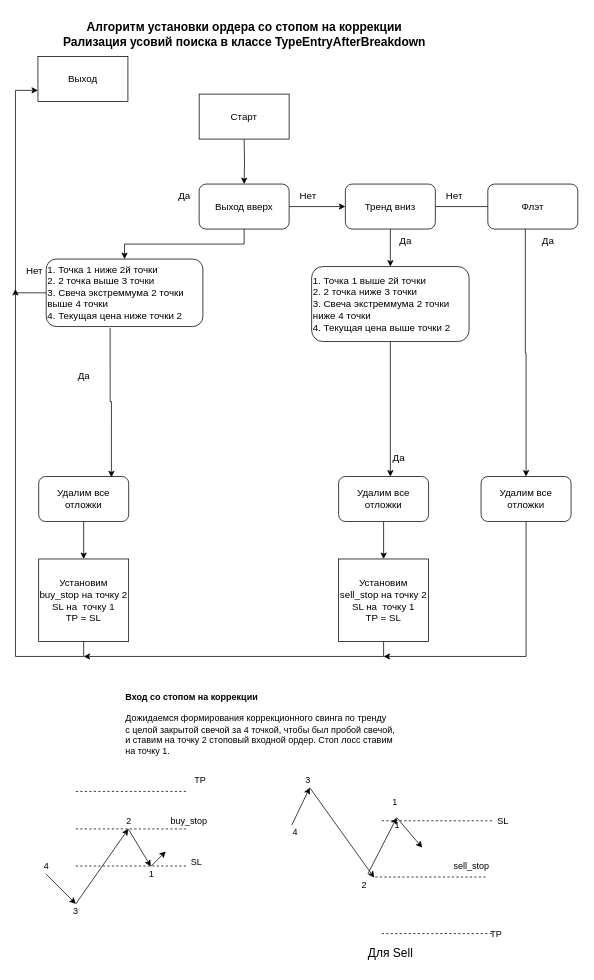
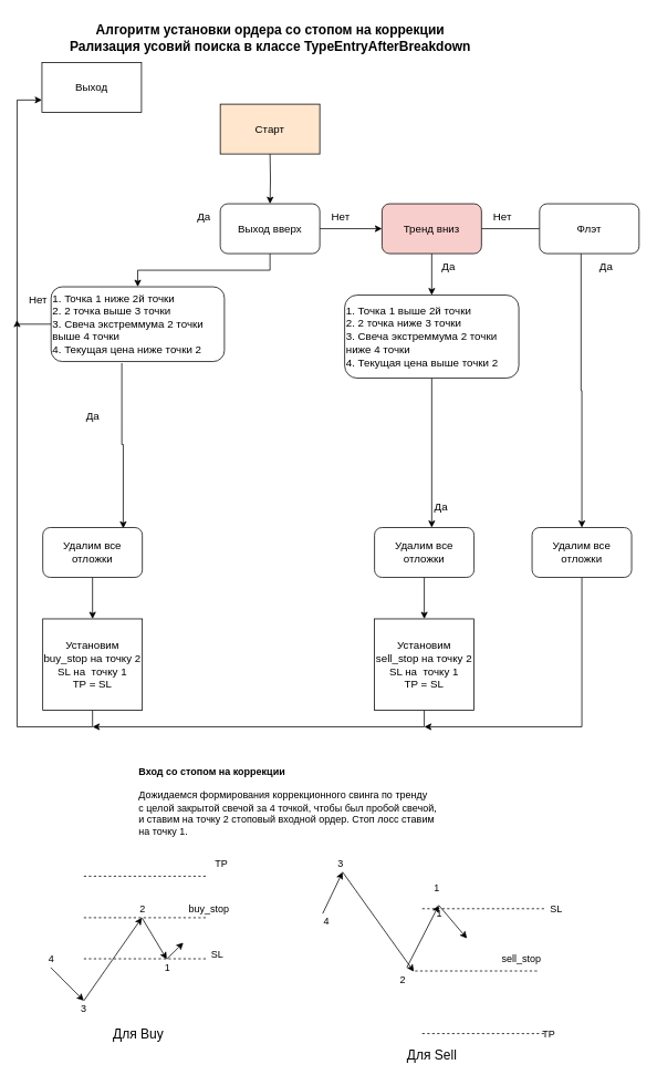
  <mxCell id="0" />
  <mxCell id="1" parent="0" />
  <mxCell id="2" value="Алгоритм установки ордера со стопом на коррекции&lt;br&gt;Рализация усовий поиска в классе TypeEntryAfterBreakdown&lt;br&gt;" style="text;html=1;align=center;verticalAlign=middle;resizable=0;points=[];autosize=1;strokeColor=none;fillColor=none;fontSize=16;fontStyle=1" parent="1" vertex="1"><mxGeometry x="70" y="20" width="510" height="50" as="geometry" /></mxCell>
  <mxCell id="3" style="edgeStyle=orthogonalEdgeStyle;rounded=0;orthogonalLoop=1;jettySize=auto;html=1;entryX=0.5;entryY=0;entryDx=0;entryDy=0;fontSize=13;" parent="1" target="7" edge="1"><mxGeometry relative="1" as="geometry"><mxPoint x="325" y="185" as="sourcePoint" /></mxGeometry></mxCell>
  <mxCell id="4" value="Выход" style="rounded=0;whiteSpace=wrap;html=1;fontSize=13;" parent="1" vertex="1"><mxGeometry x="50" y="75" width="120" height="60" as="geometry" /></mxCell>
  <mxCell id="5" style="edgeStyle=orthogonalEdgeStyle;rounded=0;orthogonalLoop=1;jettySize=auto;html=1;entryX=0.5;entryY=0;entryDx=0;entryDy=0;fontSize=13;" parent="1" source="7" target="10" edge="1"><mxGeometry relative="1" as="geometry" /></mxCell>
  <mxCell id="6" style="edgeStyle=orthogonalEdgeStyle;rounded=0;orthogonalLoop=1;jettySize=auto;html=1;entryX=0;entryY=0.5;entryDx=0;entryDy=0;fontSize=13;" parent="1" source="7" target="16" edge="1"><mxGeometry relative="1" as="geometry" /></mxCell>
  <mxCell id="7" value="Выход вверх" style="rounded=1;whiteSpace=wrap;html=1;fontSize=13;" parent="1" vertex="1"><mxGeometry x="265" y="245" width="120" height="60" as="geometry" /></mxCell>
  <mxCell id="8" style="edgeStyle=orthogonalEdgeStyle;rounded=0;orthogonalLoop=1;jettySize=auto;html=1;fontSize=13;exitX=0.408;exitY=1.022;exitDx=0;exitDy=0;exitPerimeter=0;entryX=0.808;entryY=0.017;entryDx=0;entryDy=0;entryPerimeter=0;" parent="1" source="10" target="13" edge="1"><mxGeometry relative="1" as="geometry"><mxPoint x="111" y="565" as="sourcePoint" /><mxPoint x="146" y="625" as="targetPoint" /></mxGeometry></mxCell>
  <mxCell id="9" style="edgeStyle=orthogonalEdgeStyle;rounded=0;orthogonalLoop=1;jettySize=auto;html=1;entryX=0;entryY=0.75;entryDx=0;entryDy=0;fontSize=13;exitX=0;exitY=0.5;exitDx=0;exitDy=0;" parent="1" source="10" target="4" edge="1"><mxGeometry relative="1" as="geometry"><Array as="points"><mxPoint x="20" y="390" /><mxPoint x="20" y="120" /></Array></mxGeometry></mxCell>
  <mxCell id="10" value="1. Точка 1 ниже 2й точки&lt;br&gt;2. 2 точка выше 3 точки&lt;br&gt;3. Свеча экстреммума 2 точки выше 4 точки&lt;br&gt;4. Текущая цена ниже точки 2" style="rounded=1;whiteSpace=wrap;html=1;fontSize=13;align=left;" parent="1" vertex="1"><mxGeometry x="61" y="345" width="209" height="90" as="geometry" /></mxCell>
  <mxCell id="11" value="Да" style="text;html=1;align=center;verticalAlign=middle;resizable=0;points=[];autosize=1;strokeColor=none;fillColor=none;fontSize=13;" parent="1" vertex="1"><mxGeometry x="225" y="245" width="40" height="30" as="geometry" /></mxCell>
  <mxCell id="12" style="edgeStyle=orthogonalEdgeStyle;rounded=0;orthogonalLoop=1;jettySize=auto;html=1;entryX=0.5;entryY=0;entryDx=0;entryDy=0;fontSize=13;" parent="1" source="13" target="20" edge="1"><mxGeometry relative="1" as="geometry" /></mxCell>
  <mxCell id="13" value="Удалим все отложки" style="rounded=1;whiteSpace=wrap;html=1;fontSize=13;" parent="1" vertex="1"><mxGeometry x="51" y="635" width="120" height="60" as="geometry" /></mxCell>
  <mxCell id="14" style="edgeStyle=orthogonalEdgeStyle;rounded=0;orthogonalLoop=1;jettySize=auto;html=1;entryX=0.5;entryY=0;entryDx=0;entryDy=0;fontSize=13;" parent="1" source="16" target="22" edge="1"><mxGeometry relative="1" as="geometry" /></mxCell>
  <mxCell id="15" style="edgeStyle=orthogonalEdgeStyle;rounded=0;orthogonalLoop=1;jettySize=auto;html=1;entryX=0;entryY=0.5;entryDx=0;entryDy=0;fontSize=13;endArrow=none;" parent="1" source="16" target="31" edge="1"><mxGeometry relative="1" as="geometry" /></mxCell>
- <mxCell id="16" value="Тренд вниз" style="rounded=1;whiteSpace=wrap;html=1;fontSize=13;" parent="1" vertex="1"><mxGeometry x="460" y="245" width="120" height="60" as="geometry" /></mxCell>
+ <mxCell id="16" value="Тренд вниз" style="rounded=1;whiteSpace=wrap;html=1;fontSize=13;fillColor=#f8cecc;" parent="1" vertex="1"><mxGeometry x="460" y="245" width="120" height="60" as="geometry" /></mxCell>
  <mxCell id="17" value="Да" style="text;html=1;align=center;verticalAlign=middle;resizable=0;points=[];autosize=1;strokeColor=none;fillColor=none;fontSize=13;" parent="1" vertex="1"><mxGeometry x="91" y="485" width="40" height="30" as="geometry" /></mxCell>
  <mxCell id="18" value="Нет" style="text;html=1;align=center;verticalAlign=middle;resizable=0;points=[];autosize=1;strokeColor=none;fillColor=none;fontSize=13;" parent="1" vertex="1"><mxGeometry x="20" y="345" width="50" height="30" as="geometry" /></mxCell>
  <mxCell id="19" style="edgeStyle=orthogonalEdgeStyle;rounded=0;orthogonalLoop=1;jettySize=auto;html=1;fontSize=13;" parent="1" source="20" edge="1"><mxGeometry relative="1" as="geometry"><Array as="points"><mxPoint x="111" y="875" /><mxPoint x="20" y="875" /></Array><mxPoint x="20" y="385" as="targetPoint" /></mxGeometry></mxCell>
  <mxCell id="20" value="Установим buy_stop на точку 2&lt;br&gt;SL на&amp;nbsp; точку 1&lt;br&gt;TP = SL" style="rounded=0;whiteSpace=wrap;html=1;fontSize=13;" parent="1" vertex="1"><mxGeometry x="51" y="745" width="120" height="110" as="geometry" /></mxCell>
  <mxCell id="21" style="edgeStyle=orthogonalEdgeStyle;rounded=0;orthogonalLoop=1;jettySize=auto;html=1;" parent="1" source="22" edge="1"><mxGeometry relative="1" as="geometry"><mxPoint x="520" y="635" as="targetPoint" /></mxGeometry></mxCell>
  <mxCell id="22" value="1. Точка 1 выше 2й точки&lt;br&gt;2. 2 точка ниже 3 точки&lt;br&gt;3. Свеча экстреммума 2 точки ниже 4 точки&lt;br&gt;4. Текущая цена выше точки 2" style="rounded=1;whiteSpace=wrap;html=1;fontSize=13;align=left;" parent="1" vertex="1"><mxGeometry x="415" y="355" width="210" height="100" as="geometry" /></mxCell>
  <mxCell id="23" style="edgeStyle=orthogonalEdgeStyle;rounded=0;orthogonalLoop=1;jettySize=auto;html=1;entryX=0.5;entryY=0;entryDx=0;entryDy=0;fontSize=13;" parent="1" source="24" target="27" edge="1"><mxGeometry relative="1" as="geometry" /></mxCell>
  <mxCell id="24" value="Удалим все отложки" style="rounded=1;whiteSpace=wrap;html=1;fontSize=13;" parent="1" vertex="1"><mxGeometry x="451" y="635" width="120" height="60" as="geometry" /></mxCell>
  <mxCell id="25" value="Да" style="text;html=1;align=center;verticalAlign=middle;resizable=0;points=[];autosize=1;strokeColor=none;fillColor=none;fontSize=13;" parent="1" vertex="1"><mxGeometry x="511" y="595" width="40" height="30" as="geometry" /></mxCell>
  <mxCell id="26" style="edgeStyle=orthogonalEdgeStyle;rounded=0;orthogonalLoop=1;jettySize=auto;html=1;fontSize=13;exitX=0.5;exitY=1;exitDx=0;exitDy=0;" parent="1" source="27" edge="1"><mxGeometry relative="1" as="geometry"><mxPoint x="111" y="875" as="targetPoint" /><Array as="points"><mxPoint x="511" y="875" /></Array></mxGeometry></mxCell>
  <mxCell id="27" value="Установим sell_stop на точку 2&lt;br&gt;SL на&amp;nbsp; точку 1&lt;br&gt;TP = SL" style="rounded=0;whiteSpace=wrap;html=1;fontSize=13;" parent="1" vertex="1"><mxGeometry x="451" y="745" width="120" height="110" as="geometry" /></mxCell>
  <mxCell id="28" value="Да" style="text;html=1;align=center;verticalAlign=middle;resizable=0;points=[];autosize=1;strokeColor=none;fillColor=none;fontSize=13;" parent="1" vertex="1"><mxGeometry x="520" y="305" width="40" height="30" as="geometry" /></mxCell>
  <mxCell id="29" value="Нет" style="text;html=1;align=center;verticalAlign=middle;resizable=0;points=[];autosize=1;strokeColor=none;fillColor=none;fontSize=13;" parent="1" vertex="1"><mxGeometry x="385" y="245" width="50" height="30" as="geometry" /></mxCell>
  <mxCell id="30" style="edgeStyle=orthogonalEdgeStyle;rounded=0;orthogonalLoop=1;jettySize=auto;html=1;entryX=0.5;entryY=0;entryDx=0;entryDy=0;fontSize=13;" parent="1" source="31" target="33" edge="1"><mxGeometry relative="1" as="geometry"><Array as="points"><mxPoint x="700" y="470" /><mxPoint x="701" y="470" /></Array></mxGeometry></mxCell>
  <mxCell id="31" value="Флэт" style="rounded=1;whiteSpace=wrap;html=1;fontSize=13;" parent="1" vertex="1"><mxGeometry x="650" y="245" width="120" height="60" as="geometry" /></mxCell>
  <mxCell id="32" style="edgeStyle=orthogonalEdgeStyle;rounded=0;orthogonalLoop=1;jettySize=auto;html=1;fontSize=13;" parent="1" source="33" edge="1"><mxGeometry relative="1" as="geometry"><mxPoint x="511" y="875" as="targetPoint" /><Array as="points"><mxPoint x="701" y="875" /></Array></mxGeometry></mxCell>
  <mxCell id="33" value="Удалим все отложки" style="rounded=1;whiteSpace=wrap;html=1;fontSize=13;" parent="1" vertex="1"><mxGeometry x="641" y="635" width="120" height="60" as="geometry" /></mxCell>
  <mxCell id="34" value="Нет" style="text;html=1;align=center;verticalAlign=middle;resizable=0;points=[];autosize=1;strokeColor=none;fillColor=none;fontSize=13;" parent="1" vertex="1"><mxGeometry x="580" y="245" width="50" height="30" as="geometry" /></mxCell>
  <mxCell id="35" value="Да" style="text;html=1;align=center;verticalAlign=middle;resizable=0;points=[];autosize=1;strokeColor=none;fillColor=none;fontSize=13;" parent="1" vertex="1"><mxGeometry x="710" y="305" width="40" height="30" as="geometry" /></mxCell>
- <mxCell id="36" value="Старт" style="rounded=0;whiteSpace=wrap;html=1;fontSize=13;" parent="1" vertex="1"><mxGeometry x="265" y="125" width="120" height="60" as="geometry" /></mxCell>
+ <mxCell id="36" value="Старт" style="rounded=0;whiteSpace=wrap;html=1;fontSize=13;fillColor=#ffe6cc;" parent="1" vertex="1"><mxGeometry x="265" y="125" width="120" height="60" as="geometry" /></mxCell>
  <mxCell id="37" value="&lt;b&gt;Вход со стопом на коррекции&lt;br&gt;&lt;/b&gt;&lt;br&gt;Дожидаемся формирования коррекционного свинга по тренду&lt;br&gt;с целой закрытой свечой за 4 точкой, чтобы был пробой свечой,&lt;br&gt;и ставим на точку 2 стоповый входной ордер. Стоп лосс ставим&lt;br&gt;на точку 1." style="text;html=1;align=left;verticalAlign=middle;resizable=0;points=[];autosize=1;strokeColor=none;fillColor=none;" parent="1" vertex="1"><mxGeometry x="165" y="915" width="380" height="100" as="geometry" /></mxCell>
  <mxCell id="38" value="" style="endArrow=classic;html=1;rounded=0;" parent="1" edge="1"><mxGeometry width="50" height="50" relative="1" as="geometry"><mxPoint x="170.5" y="1105" as="sourcePoint" /><mxPoint x="200.5" y="1155" as="targetPoint" /></mxGeometry></mxCell>
  <mxCell id="39" value="" style="endArrow=classic;html=1;rounded=0;" parent="1" edge="1"><mxGeometry width="50" height="50" relative="1" as="geometry"><mxPoint x="100.5" y="1205" as="sourcePoint" /><mxPoint x="170.5" y="1105" as="targetPoint" /></mxGeometry></mxCell>
  <mxCell id="40" value="" style="endArrow=classic;html=1;rounded=0;" parent="1" edge="1"><mxGeometry width="50" height="50" relative="1" as="geometry"><mxPoint x="60.5" y="1165" as="sourcePoint" /><mxPoint x="100.5" y="1205" as="targetPoint" /></mxGeometry></mxCell>
  <mxCell id="41" value="4" style="text;html=1;align=center;verticalAlign=middle;resizable=0;points=[];autosize=1;strokeColor=none;fillColor=none;" parent="1" vertex="1"><mxGeometry x="45.5" y="1140" width="30" height="30" as="geometry" /></mxCell>
  <mxCell id="42" value="2" style="text;html=1;align=center;verticalAlign=middle;resizable=0;points=[];autosize=1;strokeColor=none;fillColor=none;" parent="1" vertex="1"><mxGeometry x="155.5" y="1080" width="30" height="30" as="geometry" /></mxCell>
  <mxCell id="43" value="1" style="text;html=1;align=center;verticalAlign=middle;resizable=0;points=[];autosize=1;strokeColor=none;fillColor=none;" parent="1" vertex="1"><mxGeometry x="185.5" y="1150" width="30" height="30" as="geometry" /></mxCell>
  <mxCell id="44" value="" style="endArrow=classic;html=1;rounded=0;" parent="1" edge="1"><mxGeometry width="50" height="50" relative="1" as="geometry"><mxPoint x="200.5" y="1155" as="sourcePoint" /><mxPoint x="220.5" y="1135" as="targetPoint" /></mxGeometry></mxCell>
  <mxCell id="45" value="" style="endArrow=none;dashed=1;html=1;rounded=0;" parent="1" edge="1"><mxGeometry width="50" height="50" relative="1" as="geometry"><mxPoint x="100.5" y="1105" as="sourcePoint" /><mxPoint x="250.5" y="1105" as="targetPoint" /></mxGeometry></mxCell>
  <mxCell id="46" value="buy_stop" style="text;html=1;align=center;verticalAlign=middle;resizable=0;points=[];autosize=1;strokeColor=none;fillColor=none;" parent="1" vertex="1"><mxGeometry x="215.5" y="1080" width="70" height="30" as="geometry" /></mxCell>
  <mxCell id="47" value="" style="endArrow=none;dashed=1;html=1;rounded=0;" parent="1" edge="1"><mxGeometry width="50" height="50" relative="1" as="geometry"><mxPoint x="100.5" y="1154.5" as="sourcePoint" /><mxPoint x="250.5" y="1154.5" as="targetPoint" /></mxGeometry></mxCell>
  <mxCell id="48" value="SL" style="text;html=1;align=center;verticalAlign=middle;resizable=0;points=[];autosize=1;strokeColor=none;fillColor=none;" parent="1" vertex="1"><mxGeometry x="240.5" y="1135" width="40" height="30" as="geometry" /></mxCell>
  <mxCell id="49" value="" style="endArrow=none;dashed=1;html=1;rounded=0;" parent="1" edge="1"><mxGeometry width="50" height="50" relative="1" as="geometry"><mxPoint x="100.5" y="1055" as="sourcePoint" /><mxPoint x="250.5" y="1055" as="targetPoint" /></mxGeometry></mxCell>
  <mxCell id="50" value="TP" style="text;html=1;align=center;verticalAlign=middle;resizable=0;points=[];autosize=1;strokeColor=none;fillColor=none;" parent="1" vertex="1"><mxGeometry x="245.5" y="1025" width="40" height="30" as="geometry" /></mxCell>
  <mxCell id="51" value="" style="endArrow=classic;html=1;rounded=0;" parent="1" edge="1"><mxGeometry width="50" height="50" relative="1" as="geometry"><mxPoint x="490" y="1165" as="sourcePoint" /><mxPoint x="528.5" y="1090" as="targetPoint" /></mxGeometry></mxCell>
  <mxCell id="52" value="" style="endArrow=classic;html=1;rounded=0;" parent="1" edge="1"><mxGeometry width="50" height="50" relative="1" as="geometry"><mxPoint x="412.5" y="1050" as="sourcePoint" /><mxPoint x="498.5" y="1170" as="targetPoint" /></mxGeometry></mxCell>
  <mxCell id="53" value="" style="endArrow=classic;html=1;rounded=0;" parent="1" edge="1"><mxGeometry width="50" height="50" relative="1" as="geometry"><mxPoint x="388.5" y="1100" as="sourcePoint" /><mxPoint x="412.5" y="1050" as="targetPoint" /></mxGeometry></mxCell>
  <mxCell id="54" value="4" style="text;html=1;align=center;verticalAlign=middle;resizable=0;points=[];autosize=1;strokeColor=none;fillColor=none;" parent="1" vertex="1"><mxGeometry x="377.5" y="1095" width="30" height="30" as="geometry" /></mxCell>
  <mxCell id="55" value="2" style="text;html=1;align=center;verticalAlign=middle;resizable=0;points=[];autosize=1;strokeColor=none;fillColor=none;" parent="1" vertex="1"><mxGeometry x="470" y="1165" width="30" height="30" as="geometry" /></mxCell>
  <mxCell id="56" value="1" style="text;html=1;align=center;verticalAlign=middle;resizable=0;points=[];autosize=1;strokeColor=none;fillColor=none;" parent="1" vertex="1"><mxGeometry x="513.5" y="1085" width="30" height="30" as="geometry" /></mxCell>
  <mxCell id="57" value="" style="endArrow=classic;html=1;rounded=0;" parent="1" edge="1"><mxGeometry width="50" height="50" relative="1" as="geometry"><mxPoint x="528.5" y="1090" as="sourcePoint" /><mxPoint x="562.5" y="1130" as="targetPoint" /></mxGeometry></mxCell>
  <mxCell id="58" value="" style="endArrow=none;dashed=1;html=1;rounded=0;" parent="1" edge="1"><mxGeometry width="50" height="50" relative="1" as="geometry"><mxPoint x="508.5" y="1244.58" as="sourcePoint" /><mxPoint x="658.5" y="1244.58" as="targetPoint" /></mxGeometry></mxCell>
  <mxCell id="59" value="sell_stop" style="text;html=1;align=center;verticalAlign=middle;resizable=0;points=[];autosize=1;strokeColor=none;fillColor=none;" parent="1" vertex="1"><mxGeometry x="592.5" y="1140" width="70" height="30" as="geometry" /></mxCell>
  <mxCell id="60" value="" style="endArrow=none;dashed=1;html=1;rounded=0;" parent="1" edge="1"><mxGeometry width="50" height="50" relative="1" as="geometry"><mxPoint x="508.5" y="1094.17" as="sourcePoint" /><mxPoint x="658.5" y="1094.17" as="targetPoint" /></mxGeometry></mxCell>
  <mxCell id="61" value="SL" style="text;html=1;align=center;verticalAlign=middle;resizable=0;points=[];autosize=1;strokeColor=none;fillColor=none;" parent="1" vertex="1"><mxGeometry x="650" y="1080" width="40" height="30" as="geometry" /></mxCell>
  <mxCell id="62" value="" style="endArrow=none;dashed=1;html=1;rounded=0;" parent="1" edge="1"><mxGeometry width="50" height="50" relative="1" as="geometry"><mxPoint x="500" y="1169.17" as="sourcePoint" /><mxPoint x="650" y="1169.17" as="targetPoint" /></mxGeometry></mxCell>
  <mxCell id="63" value="3" style="text;html=1;align=center;verticalAlign=middle;resizable=0;points=[];autosize=1;strokeColor=none;fillColor=none;" parent="1" vertex="1"><mxGeometry x="85" y="1200" width="30" height="30" as="geometry" /></mxCell>
  <mxCell id="64" value="3" style="text;html=1;align=center;verticalAlign=middle;resizable=0;points=[];autosize=1;strokeColor=none;fillColor=none;" parent="1" vertex="1"><mxGeometry x="395" y="1025" width="30" height="30" as="geometry" /></mxCell>
  <mxCell id="65" value="1" style="text;html=1;align=center;verticalAlign=middle;resizable=0;points=[];autosize=1;strokeColor=none;fillColor=none;" parent="1" vertex="1"><mxGeometry x="511" y="1055" width="30" height="30" as="geometry" /></mxCell>
  <mxCell id="66" value="TP" style="text;html=1;align=center;verticalAlign=middle;resizable=0;points=[];autosize=1;strokeColor=none;fillColor=none;" parent="1" vertex="1"><mxGeometry x="641" y="1230" width="40" height="30" as="geometry" /></mxCell>
+ <mxCell id="67" value="&lt;span style=&quot;font-size: 16px;&quot;&gt;Для Buy&lt;/span&gt;" style="text;html=1;align=center;verticalAlign=middle;resizable=0;points=[];autosize=1;strokeColor=none;fillColor=none;" parent="1" vertex="1"><mxGeometry x="125.5" y="1230" width="80" height="30" as="geometry" /></mxCell>
  <mxCell id="68" value="&lt;span style=&quot;font-size: 16px;&quot;&gt;Для Sell&lt;/span&gt;" style="text;html=1;align=center;verticalAlign=middle;resizable=0;points=[];autosize=1;strokeColor=none;fillColor=none;" parent="1" vertex="1"><mxGeometry x="480" y="1255" width="80" height="30" as="geometry" /></mxCell>
